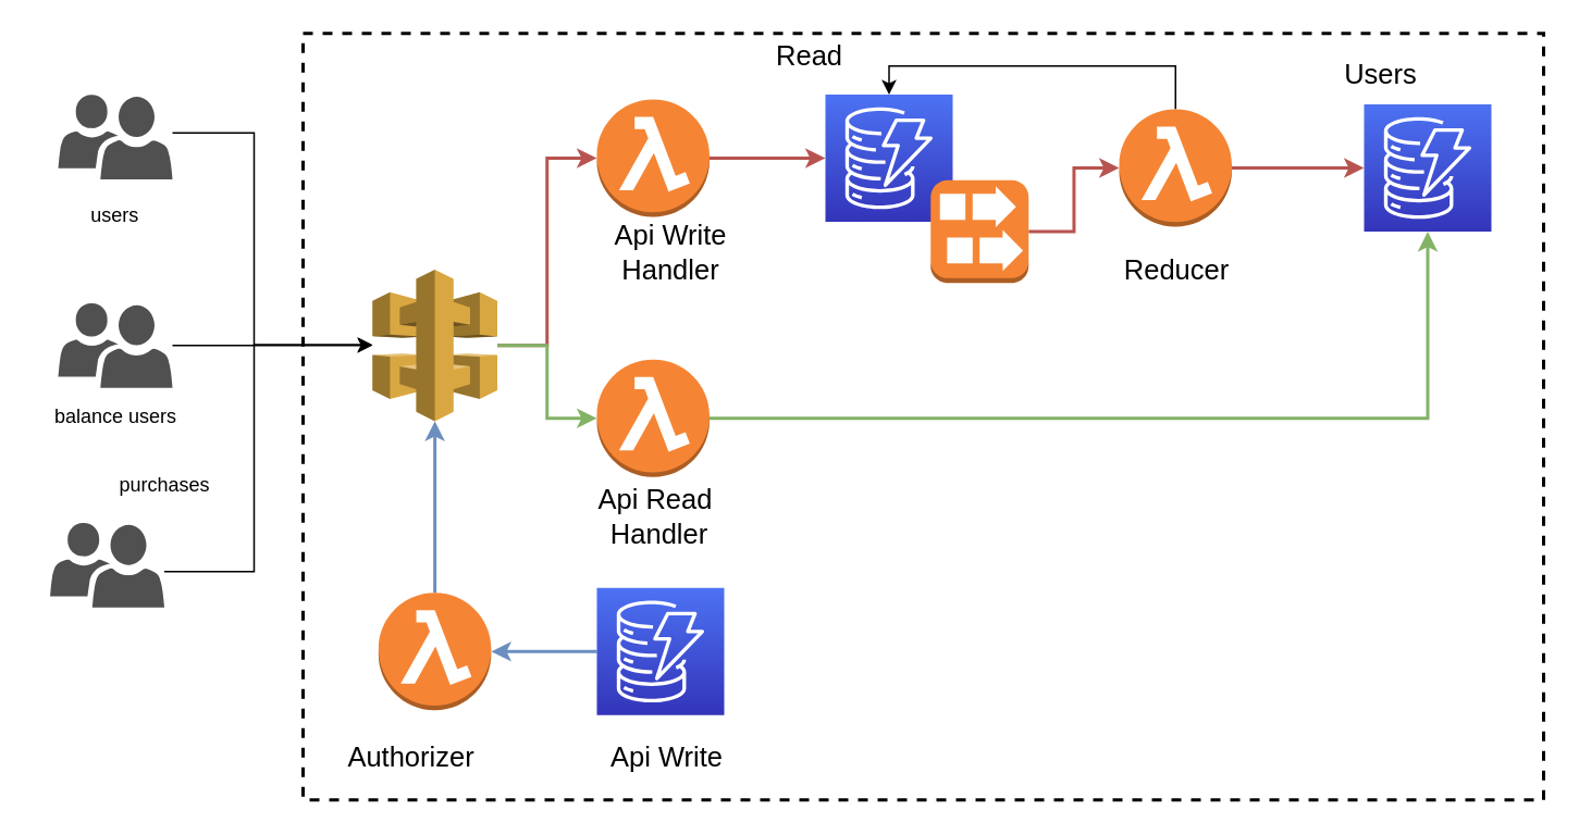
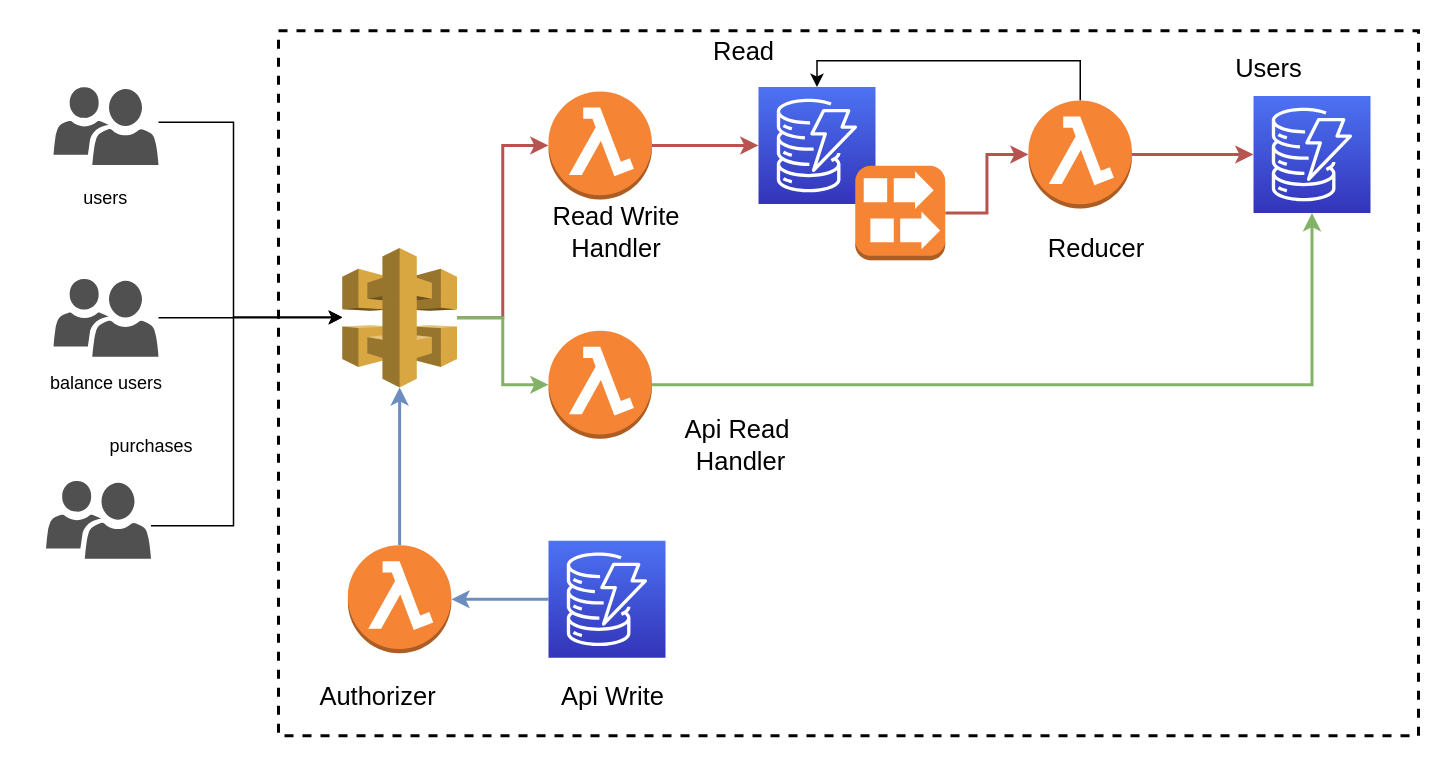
  <mxCell id="0" />
  <mxCell id="1" parent="0" />
  <mxCell id="2" value="" style="rounded=0;whiteSpace=wrap;html=1;fontSize=17;fillColor=none;dashed=1;strokeWidth=2;strokeColor=#000000;" parent="1" vertex="1"><mxGeometry x="185" y="20" width="760" height="470" as="geometry" /></mxCell>
  <mxCell id="3" value="" style="outlineConnect=0;fontColor=#232F3E;gradientColor=#4D72F3;gradientDirection=north;fillColor=#3334B9;strokeColor=#ffffff;dashed=0;verticalLabelPosition=bottom;verticalAlign=top;align=center;html=1;fontSize=12;fontStyle=0;aspect=fixed;shape=mxgraph.aws4.resourceIcon;resIcon=mxgraph.aws4.dynamodb;" parent="1" vertex="1"><mxGeometry x="505" y="57.5" width="78" height="78" as="geometry" /></mxCell>
  <mxCell id="4" style="edgeStyle=orthogonalEdgeStyle;rounded=0;orthogonalLoop=1;jettySize=auto;html=1;entryX=1;entryY=0.5;entryDx=0;entryDy=0;entryPerimeter=0;fontSize=17;fillColor=#d5e8d4;strokeColor=#82b366;strokeWidth=2;endArrow=none;endFill=0;startArrow=classic;startFill=1;" parent="1" source="5" target="28" edge="1"><mxGeometry relative="1" as="geometry"><Array as="points"><mxPoint x="874" y="256" /></Array></mxGeometry></mxCell>
  <mxCell id="5" value="" style="outlineConnect=0;fontColor=#232F3E;gradientColor=#4D72F3;gradientDirection=north;fillColor=#3334B9;strokeColor=#ffffff;dashed=0;verticalLabelPosition=bottom;verticalAlign=top;align=center;html=1;fontSize=12;fontStyle=0;aspect=fixed;shape=mxgraph.aws4.resourceIcon;resIcon=mxgraph.aws4.dynamodb;" parent="1" vertex="1"><mxGeometry x="835" y="63.5" width="78" height="78" as="geometry" /></mxCell>
  <mxCell id="6" style="edgeStyle=orthogonalEdgeStyle;rounded=0;orthogonalLoop=1;jettySize=auto;html=1;fontSize=17;fillColor=#f8cecc;strokeColor=#b85450;strokeWidth=2;" parent="1" source="7" target="3" edge="1"><mxGeometry relative="1" as="geometry" /></mxCell>
  <mxCell id="7" value="" style="outlineConnect=0;dashed=0;verticalLabelPosition=bottom;verticalAlign=top;align=center;html=1;shape=mxgraph.aws3.lambda_function;fillColor=#F58534;gradientColor=none;" parent="1" vertex="1"><mxGeometry x="365" y="60.5" width="69" height="72" as="geometry" /></mxCell>
  <mxCell id="8" style="edgeStyle=orthogonalEdgeStyle;rounded=0;orthogonalLoop=1;jettySize=auto;html=1;entryX=0.5;entryY=1;entryDx=0;entryDy=0;entryPerimeter=0;fontSize=17;fillColor=#dae8fc;strokeColor=#6c8ebf;strokeWidth=2;" parent="1" source="9" target="15" edge="1"><mxGeometry relative="1" as="geometry" /></mxCell>
  <mxCell id="9" value="" style="outlineConnect=0;dashed=0;verticalLabelPosition=bottom;verticalAlign=top;align=center;html=1;shape=mxgraph.aws3.lambda_function;fillColor=#F58534;gradientColor=none;" parent="1" vertex="1"><mxGeometry x="231.25" y="363" width="69" height="72" as="geometry" /></mxCell>
  <mxCell id="10" style="edgeStyle=orthogonalEdgeStyle;rounded=0;orthogonalLoop=1;jettySize=auto;html=1;entryX=1;entryY=0.5;entryDx=0;entryDy=0;entryPerimeter=0;fontSize=17;fillColor=#dae8fc;strokeColor=#6c8ebf;strokeWidth=2;" parent="1" source="11" target="9" edge="1"><mxGeometry relative="1" as="geometry" /></mxCell>
  <mxCell id="11" value="" style="outlineConnect=0;fontColor=#232F3E;gradientColor=#4D72F3;gradientDirection=north;fillColor=#3334B9;strokeColor=#ffffff;dashed=0;verticalLabelPosition=bottom;verticalAlign=top;align=center;html=1;fontSize=12;fontStyle=0;aspect=fixed;shape=mxgraph.aws4.resourceIcon;resIcon=mxgraph.aws4.dynamodb;" parent="1" vertex="1"><mxGeometry x="365" y="360" width="78" height="78" as="geometry" /></mxCell>
  <mxCell id="12" value="Api Write&amp;nbsp;&lt;br style=&quot;font-size: 17px;&quot;&gt;" style="text;html=1;align=center;verticalAlign=middle;resizable=0;points=[];autosize=1;fontSize=17;fontColor=#000000;" parent="1" vertex="1"><mxGeometry x="360" y="450" width="100" height="30" as="geometry" /></mxCell>
  <mxCell id="13" style="edgeStyle=orthogonalEdgeStyle;rounded=0;orthogonalLoop=1;jettySize=auto;html=1;entryX=0;entryY=0.5;entryDx=0;entryDy=0;entryPerimeter=0;fontSize=17;fillColor=#f8cecc;strokeColor=#b85450;strokeWidth=2;" parent="1" source="15" target="7" edge="1"><mxGeometry relative="1" as="geometry" /></mxCell>
  <mxCell id="14" style="edgeStyle=orthogonalEdgeStyle;rounded=0;orthogonalLoop=1;jettySize=auto;html=1;entryX=0;entryY=0.5;entryDx=0;entryDy=0;entryPerimeter=0;fontSize=17;fillColor=#d5e8d4;strokeColor=#82b366;strokeWidth=2;" parent="1" source="15" target="28" edge="1"><mxGeometry relative="1" as="geometry" /></mxCell>
  <mxCell id="15" value="" style="outlineConnect=0;dashed=0;verticalLabelPosition=bottom;verticalAlign=top;align=center;html=1;shape=mxgraph.aws3.api_gateway;fillColor=#D9A741;gradientColor=none;fontSize=17;" parent="1" vertex="1"><mxGeometry x="227.5" y="164.75" width="76.5" height="93" as="geometry" /></mxCell>
  <mxCell id="16" style="edgeStyle=orthogonalEdgeStyle;rounded=0;orthogonalLoop=1;jettySize=auto;html=1;fontSize=17;exitX=0.5;exitY=0;exitDx=0;exitDy=0;exitPerimeter=0;strokeColor=#000000;" parent="1" source="18" target="3" edge="1"><mxGeometry relative="1" as="geometry"><Array as="points"><mxPoint x="720" y="40" /><mxPoint x="544" y="40" /></Array></mxGeometry></mxCell>
  <mxCell id="17" style="edgeStyle=orthogonalEdgeStyle;rounded=0;orthogonalLoop=1;jettySize=auto;html=1;fontSize=17;fillColor=#f8cecc;strokeColor=#b85450;strokeWidth=2;" parent="1" source="18" target="5" edge="1"><mxGeometry relative="1" as="geometry" /></mxCell>
  <mxCell id="18" value="" style="outlineConnect=0;dashed=0;verticalLabelPosition=bottom;verticalAlign=top;align=center;html=1;shape=mxgraph.aws3.lambda_function;fillColor=#F58534;gradientColor=none;" parent="1" vertex="1"><mxGeometry x="685" y="66.5" width="69" height="72" as="geometry" /></mxCell>
  <mxCell id="19" style="edgeStyle=orthogonalEdgeStyle;rounded=0;orthogonalLoop=1;jettySize=auto;html=1;fontSize=17;fontColor=#000000;strokeColor=#000000;" parent="1" source="20" target="15" edge="1"><mxGeometry relative="1" as="geometry"><Array as="points"><mxPoint x="155" y="81" /><mxPoint x="155" y="211" /></Array></mxGeometry></mxCell>
  <mxCell id="20" value="" style="pointerEvents=1;shadow=0;dashed=0;html=1;strokeColor=none;labelPosition=center;verticalLabelPosition=bottom;verticalAlign=top;align=center;fillColor=#505050;shape=mxgraph.mscae.intune.user_group;fontSize=17;fontColor=#000000;" parent="1" vertex="1"><mxGeometry x="35" y="57.5" width="70" height="52" as="geometry" /></mxCell>
  <mxCell id="21" style="edgeStyle=orthogonalEdgeStyle;rounded=0;orthogonalLoop=1;jettySize=auto;html=1;entryX=0;entryY=0.5;entryDx=0;entryDy=0;entryPerimeter=0;fontSize=17;fillColor=#f8cecc;strokeColor=#b85450;strokeWidth=2;" parent="1" source="22" target="18" edge="1"><mxGeometry relative="1" as="geometry" /></mxCell>
  <mxCell id="22" value="" style="outlineConnect=0;dashed=0;verticalLabelPosition=bottom;verticalAlign=top;align=center;html=1;shape=mxgraph.aws3.kinesis_streams;fillColor=#F58534;gradientColor=none;fontSize=17;" parent="1" vertex="1"><mxGeometry x="569.5" y="110" width="60" height="63" as="geometry" /></mxCell>
  <mxCell id="23" value="Authorizer" style="text;html=1;align=center;verticalAlign=middle;resizable=0;points=[];autosize=1;fontSize=17;fontColor=#000000;" parent="1" vertex="1"><mxGeometry x="205.75" y="450" width="90" height="30" as="geometry" /></mxCell>
- <mxCell id="24" value="Api Write &lt;br&gt;Handler" style="text;html=1;align=center;verticalAlign=middle;resizable=0;points=[];autosize=1;fontSize=17;fontColor=#000000;" parent="1" vertex="1"><mxGeometry x="370" y="130" width="80" height="50" as="geometry" /></mxCell>
+ <mxCell id="24" value="Read Write &lt;br&gt;Handler" style="text;html=1;align=center;verticalAlign=middle;resizable=0;points=[];autosize=1;fontSize=17;fontColor=#000000;" parent="1" vertex="1"><mxGeometry x="370" y="130" width="80" height="50" as="geometry" /></mxCell>
  <mxCell id="25" value="Read" style="text;html=1;align=center;verticalAlign=middle;resizable=0;points=[];autosize=1;fontSize=17;fontColor=#000000;" parent="1" vertex="1"><mxGeometry x="460" y="20" width="70" height="30" as="geometry" /></mxCell>
  <mxCell id="26" value="Users" style="text;html=1;align=center;verticalAlign=middle;resizable=0;points=[];autosize=1;fontSize=17;fontColor=#000000;" parent="1" vertex="1"><mxGeometry x="815" y="30.5" width="60" height="30" as="geometry" /></mxCell>
- <mxCell id="27" value="Reducer" style="text;html=1;align=center;verticalAlign=middle;resizable=0;points=[];autosize=1;fontSize=17;fontColor=#000000;" parent="1" vertex="1"><mxGeometry x="679.5" y="151" width="80" height="30" as="geometry" /></mxCell>
+ <mxCell id="27" value="Reducer" style="text;html=1;align=center;verticalAlign=middle;resizable=0;points=[];autosize=1;fontSize=17;fontColor=#000000;" parent="1" vertex="1"><mxGeometry x="689.5" y="151" width="80" height="30" as="geometry" /></mxCell>
  <mxCell id="28" value="" style="outlineConnect=0;dashed=0;verticalLabelPosition=bottom;verticalAlign=top;align=center;html=1;shape=mxgraph.aws3.lambda_function;fillColor=#F58534;gradientColor=none;" parent="1" vertex="1"><mxGeometry x="365" y="220" width="69" height="72" as="geometry" /></mxCell>
- <mxCell id="29" value="Api Read&amp;nbsp;&lt;br&gt;Handler" style="text;html=1;align=center;verticalAlign=middle;resizable=0;points=[];autosize=1;fontSize=17;fontColor=#000000;" parent="1" vertex="1"><mxGeometry x="358" y="292" width="90" height="50" as="geometry" /></mxCell>
+ <mxCell id="29" value="Api Read&amp;nbsp;&lt;br&gt;Handler" style="text;html=1;align=center;verticalAlign=middle;resizable=0;points=[];autosize=1;fontSize=17;fontColor=#000000;" parent="1" vertex="1"><mxGeometry x="448" y="272" width="90" height="50" as="geometry" /></mxCell>
  <mxCell id="30" value="users" style="text;html=1;strokeColor=none;fillColor=none;align=center;verticalAlign=middle;whiteSpace=wrap;rounded=0;fontColor=#000000;" parent="1" vertex="1"><mxGeometry x="50" y="122" width="40" height="20" as="geometry" /></mxCell>
  <mxCell id="31" style="edgeStyle=orthogonalEdgeStyle;rounded=0;orthogonalLoop=1;jettySize=auto;html=1;strokeColor=#000000;fontColor=#000000;" parent="1" source="32" target="15" edge="1"><mxGeometry relative="1" as="geometry"><Array as="points"><mxPoint x="135" y="211" /><mxPoint x="135" y="211" /></Array></mxGeometry></mxCell>
  <mxCell id="32" value="" style="pointerEvents=1;shadow=0;dashed=0;html=1;strokeColor=none;labelPosition=center;verticalLabelPosition=bottom;verticalAlign=top;align=center;fillColor=#505050;shape=mxgraph.mscae.intune.user_group;fontSize=17;fontColor=#000000;" parent="1" vertex="1"><mxGeometry x="35" y="185.25" width="70" height="52" as="geometry" /></mxCell>
  <mxCell id="33" value="balance users" style="text;html=1;align=center;verticalAlign=middle;resizable=0;points=[];autosize=1;fontColor=#000000;" parent="1" vertex="1"><mxGeometry x="20" y="245" width="100" height="20" as="geometry" /></mxCell>
  <mxCell id="34" style="edgeStyle=orthogonalEdgeStyle;rounded=0;orthogonalLoop=1;jettySize=auto;html=1;strokeColor=#000000;fontColor=#000000;" parent="1" source="35" target="15" edge="1"><mxGeometry relative="1" as="geometry"><Array as="points"><mxPoint x="155" y="350" /><mxPoint x="155" y="211" /></Array></mxGeometry></mxCell>
  <mxCell id="35" value="" style="pointerEvents=1;shadow=0;dashed=0;html=1;strokeColor=none;labelPosition=center;verticalLabelPosition=bottom;verticalAlign=top;align=center;fillColor=#505050;shape=mxgraph.mscae.intune.user_group;fontSize=17;fontColor=#000000;" parent="1" vertex="1"><mxGeometry x="30" y="320" width="70" height="52" as="geometry" /></mxCell>
  <mxCell id="36" value="purchases" style="text;html=1;align=center;verticalAlign=middle;resizable=0;points=[];autosize=1;fontColor=#000000;" parent="1" vertex="1"><mxGeometry x="65" y="287" width="70" height="20" as="geometry" /></mxCell>
